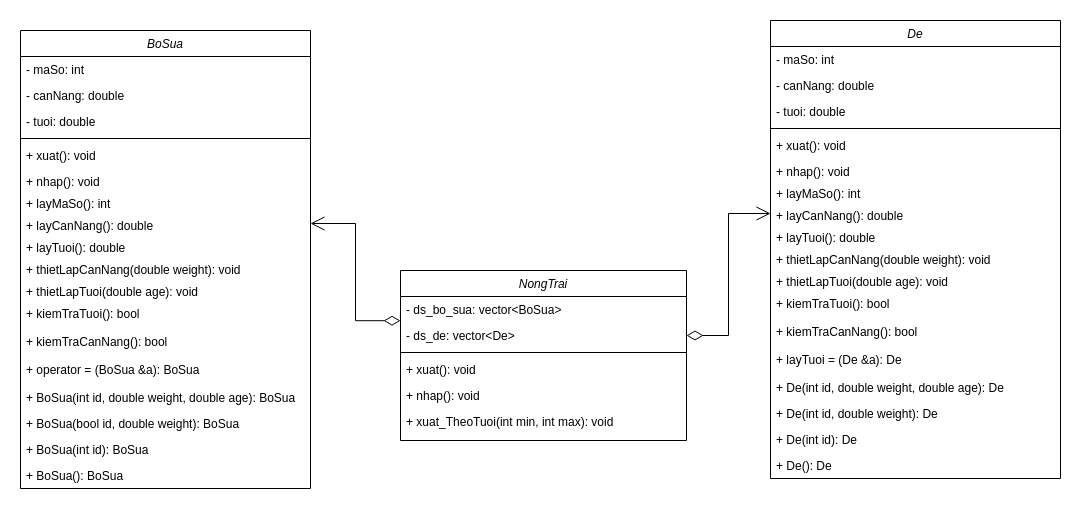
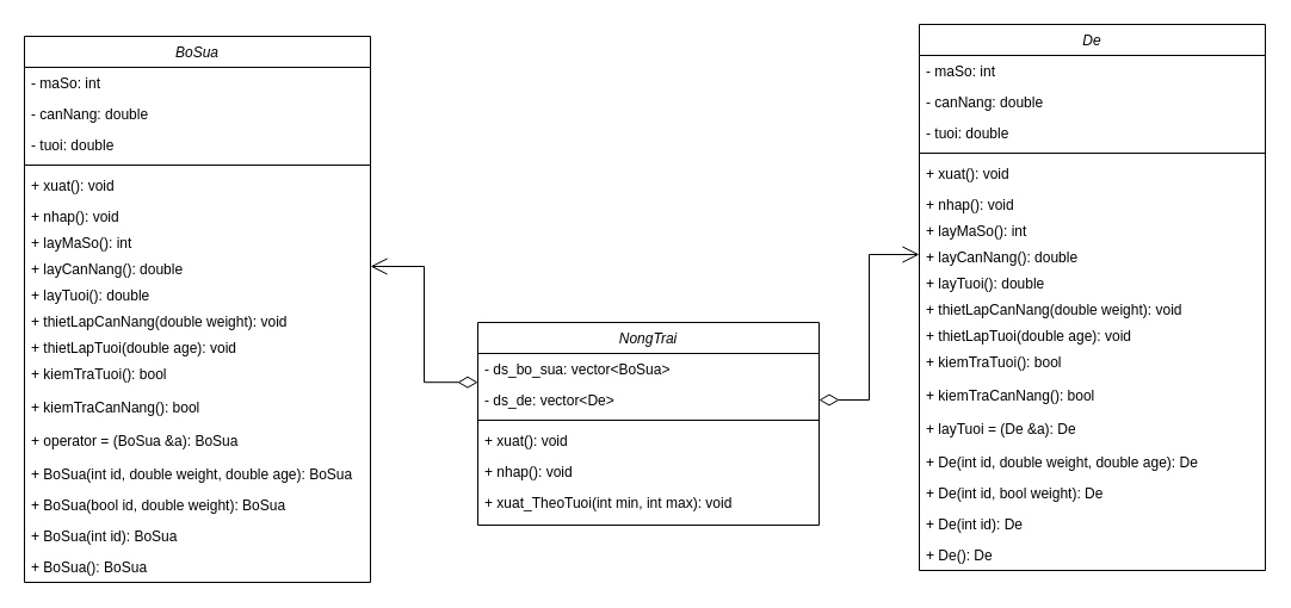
  <mxCell id="0" />
  <mxCell id="1" parent="0" />
  <mxCell id="2" value="BoSua" style="swimlane;fontStyle=2;align=center;verticalAlign=top;childLayout=stackLayout;horizontal=1;startSize=26;horizontalStack=0;resizeParent=1;resizeLast=0;collapsible=1;marginBottom=0;rounded=0;shadow=0;strokeWidth=1;" parent="1" vertex="1"><mxGeometry x="20" y="30" width="290" height="458" as="geometry"><mxRectangle x="230" y="140" width="160" height="26" as="alternateBounds" /></mxGeometry></mxCell>
  <mxCell id="3" value="- maSo: int" style="text;align=left;verticalAlign=top;spacingLeft=4;spacingRight=4;overflow=hidden;rotatable=0;points=[[0,0.5],[1,0.5]];portConstraint=eastwest;" parent="2" vertex="1"><mxGeometry y="26" width="290" height="26" as="geometry" /></mxCell>
  <mxCell id="4" value="- canNang: double" style="text;align=left;verticalAlign=top;spacingLeft=4;spacingRight=4;overflow=hidden;rotatable=0;points=[[0,0.5],[1,0.5]];portConstraint=eastwest;rounded=0;shadow=0;html=0;" parent="2" vertex="1"><mxGeometry y="52" width="290" height="26" as="geometry" /></mxCell>
  <mxCell id="5" value="- tuoi: double" style="text;align=left;verticalAlign=top;spacingLeft=4;spacingRight=4;overflow=hidden;rotatable=0;points=[[0,0.5],[1,0.5]];portConstraint=eastwest;rounded=0;shadow=0;html=0;" parent="2" vertex="1"><mxGeometry y="78" width="290" height="26" as="geometry" /></mxCell>
  <mxCell id="6" value="" style="line;html=1;strokeWidth=1;align=left;verticalAlign=middle;spacingTop=-1;spacingLeft=3;spacingRight=3;rotatable=0;labelPosition=right;points=[];portConstraint=eastwest;" parent="2" vertex="1"><mxGeometry y="104" width="290" height="8" as="geometry" /></mxCell>
  <mxCell id="7" value="+ xuat(): void" style="text;align=left;verticalAlign=top;spacingLeft=4;spacingRight=4;overflow=hidden;rotatable=0;points=[[0,0.5],[1,0.5]];portConstraint=eastwest;" parent="2" vertex="1"><mxGeometry y="112" width="290" height="26" as="geometry" /></mxCell>
  <mxCell id="8" value="+ nhap(): void" style="text;align=left;verticalAlign=top;spacingLeft=4;spacingRight=4;overflow=hidden;rotatable=0;points=[[0,0.5],[1,0.5]];portConstraint=eastwest;" vertex="1" parent="2"><mxGeometry y="138" width="290" height="22" as="geometry" /></mxCell>
  <mxCell id="9" value="+ layMaSo(): int&#10;" style="text;align=left;verticalAlign=top;spacingLeft=4;spacingRight=4;overflow=hidden;rotatable=0;points=[[0,0.5],[1,0.5]];portConstraint=eastwest;" vertex="1" parent="2"><mxGeometry y="160" width="290" height="22" as="geometry" /></mxCell>
  <mxCell id="10" value="+ layCanNang(): double&#10;" style="text;align=left;verticalAlign=top;spacingLeft=4;spacingRight=4;overflow=hidden;rotatable=0;points=[[0,0.5],[1,0.5]];portConstraint=eastwest;" vertex="1" parent="2"><mxGeometry y="182" width="290" height="22" as="geometry" /></mxCell>
  <mxCell id="11" value="+ layTuoi(): double&#10;" style="text;align=left;verticalAlign=top;spacingLeft=4;spacingRight=4;overflow=hidden;rotatable=0;points=[[0,0.5],[1,0.5]];portConstraint=eastwest;" vertex="1" parent="2"><mxGeometry y="204" width="290" height="22" as="geometry" /></mxCell>
  <mxCell id="12" value="+ thietLapCanNang(double weight): void&#10;" style="text;align=left;verticalAlign=top;spacingLeft=4;spacingRight=4;overflow=hidden;rotatable=0;points=[[0,0.5],[1,0.5]];portConstraint=eastwest;" vertex="1" parent="2"><mxGeometry y="226" width="290" height="22" as="geometry" /></mxCell>
  <mxCell id="13" value="+ thietLapTuoi(double age): void&#10;" style="text;align=left;verticalAlign=top;spacingLeft=4;spacingRight=4;overflow=hidden;rotatable=0;points=[[0,0.5],[1,0.5]];portConstraint=eastwest;" vertex="1" parent="2"><mxGeometry y="248" width="290" height="22" as="geometry" /></mxCell>
  <mxCell id="14" value="+ kiemTraTuoi(): bool&#10;" style="text;align=left;verticalAlign=top;spacingLeft=4;spacingRight=4;overflow=hidden;rotatable=0;points=[[0,0.5],[1,0.5]];portConstraint=eastwest;" vertex="1" parent="2"><mxGeometry y="270" width="290" height="28" as="geometry" /></mxCell>
  <mxCell id="15" value="+ kiemTraCanNang(): bool&#10;" style="text;align=left;verticalAlign=top;spacingLeft=4;spacingRight=4;overflow=hidden;rotatable=0;points=[[0,0.5],[1,0.5]];portConstraint=eastwest;" vertex="1" parent="2"><mxGeometry y="298" width="290" height="28" as="geometry" /></mxCell>
  <mxCell id="16" value="+ operator = (BoSua &amp;a): BoSua&#10;" style="text;align=left;verticalAlign=top;spacingLeft=4;spacingRight=4;overflow=hidden;rotatable=0;points=[[0,0.5],[1,0.5]];portConstraint=eastwest;" vertex="1" parent="2"><mxGeometry y="326" width="290" height="28" as="geometry" /></mxCell>
  <mxCell id="17" value="+ BoSua(int id, double weight, double age): BoSua" style="text;align=left;verticalAlign=top;spacingLeft=4;spacingRight=4;overflow=hidden;rotatable=0;points=[[0,0.5],[1,0.5]];portConstraint=eastwest;" vertex="1" parent="2"><mxGeometry y="354" width="290" height="26" as="geometry" /></mxCell>
  <mxCell id="18" value="+ BoSua(bool id, double weight): BoSua" style="text;align=left;verticalAlign=top;spacingLeft=4;spacingRight=4;overflow=hidden;rotatable=0;points=[[0,0.5],[1,0.5]];portConstraint=eastwest;" vertex="1" parent="2"><mxGeometry y="380" width="290" height="26" as="geometry" /></mxCell>
  <mxCell id="19" value="+ BoSua(int id): BoSua" style="text;align=left;verticalAlign=top;spacingLeft=4;spacingRight=4;overflow=hidden;rotatable=0;points=[[0,0.5],[1,0.5]];portConstraint=eastwest;" vertex="1" parent="2"><mxGeometry y="406" width="290" height="26" as="geometry" /></mxCell>
  <mxCell id="20" value="+ BoSua(): BoSua" style="text;align=left;verticalAlign=top;spacingLeft=4;spacingRight=4;overflow=hidden;rotatable=0;points=[[0,0.5],[1,0.5]];portConstraint=eastwest;" vertex="1" parent="2"><mxGeometry y="432" width="290" height="26" as="geometry" /></mxCell>
  <mxCell id="21" value="NongTrai" style="swimlane;fontStyle=2;align=center;verticalAlign=top;childLayout=stackLayout;horizontal=1;startSize=26;horizontalStack=0;resizeParent=1;resizeLast=0;collapsible=1;marginBottom=0;rounded=0;shadow=0;strokeWidth=1;" vertex="1" parent="1"><mxGeometry x="400" y="270" width="286" height="170" as="geometry"><mxRectangle x="230" y="140" width="160" height="26" as="alternateBounds" /></mxGeometry></mxCell>
  <mxCell id="22" value="- ds_bo_sua: vector&lt;BoSua&gt;" style="text;align=left;verticalAlign=top;spacingLeft=4;spacingRight=4;overflow=hidden;rotatable=0;points=[[0,0.5],[1,0.5]];portConstraint=eastwest;" vertex="1" parent="21"><mxGeometry y="26" width="286" height="26" as="geometry" /></mxCell>
  <mxCell id="23" value="- ds_de: vector&lt;De&gt;" style="text;align=left;verticalAlign=top;spacingLeft=4;spacingRight=4;overflow=hidden;rotatable=0;points=[[0,0.5],[1,0.5]];portConstraint=eastwest;rounded=0;shadow=0;html=0;" vertex="1" parent="21"><mxGeometry y="52" width="286" height="26" as="geometry" /></mxCell>
  <mxCell id="24" value="" style="line;html=1;strokeWidth=1;align=left;verticalAlign=middle;spacingTop=-1;spacingLeft=3;spacingRight=3;rotatable=0;labelPosition=right;points=[];portConstraint=eastwest;" vertex="1" parent="21"><mxGeometry y="78" width="286" height="8" as="geometry" /></mxCell>
  <mxCell id="25" value="+ xuat(): void" style="text;align=left;verticalAlign=top;spacingLeft=4;spacingRight=4;overflow=hidden;rotatable=0;points=[[0,0.5],[1,0.5]];portConstraint=eastwest;" vertex="1" parent="21"><mxGeometry y="86" width="286" height="26" as="geometry" /></mxCell>
  <mxCell id="26" value="+ nhap(): void" style="text;align=left;verticalAlign=top;spacingLeft=4;spacingRight=4;overflow=hidden;rotatable=0;points=[[0,0.5],[1,0.5]];portConstraint=eastwest;" vertex="1" parent="21"><mxGeometry y="112" width="286" height="26" as="geometry" /></mxCell>
  <mxCell id="27" value="+ xuat_TheoTuoi(int min, int max): void" style="text;align=left;verticalAlign=top;spacingLeft=4;spacingRight=4;overflow=hidden;rotatable=0;points=[[0,0.5],[1,0.5]];portConstraint=eastwest;" vertex="1" parent="21"><mxGeometry y="138" width="286" height="26" as="geometry" /></mxCell>
  <mxCell id="28" value="De" style="swimlane;fontStyle=2;align=center;verticalAlign=top;childLayout=stackLayout;horizontal=1;startSize=26;horizontalStack=0;resizeParent=1;resizeLast=0;collapsible=1;marginBottom=0;rounded=0;shadow=0;strokeWidth=1;" vertex="1" parent="1"><mxGeometry x="770" y="20" width="290" height="458" as="geometry"><mxRectangle x="230" y="140" width="160" height="26" as="alternateBounds" /></mxGeometry></mxCell>
  <mxCell id="29" value="- maSo: int" style="text;align=left;verticalAlign=top;spacingLeft=4;spacingRight=4;overflow=hidden;rotatable=0;points=[[0,0.5],[1,0.5]];portConstraint=eastwest;" vertex="1" parent="28"><mxGeometry y="26" width="290" height="26" as="geometry" /></mxCell>
  <mxCell id="30" value="- canNang: double" style="text;align=left;verticalAlign=top;spacingLeft=4;spacingRight=4;overflow=hidden;rotatable=0;points=[[0,0.5],[1,0.5]];portConstraint=eastwest;rounded=0;shadow=0;html=0;" vertex="1" parent="28"><mxGeometry y="52" width="290" height="26" as="geometry" /></mxCell>
  <mxCell id="31" value="- tuoi: double" style="text;align=left;verticalAlign=top;spacingLeft=4;spacingRight=4;overflow=hidden;rotatable=0;points=[[0,0.5],[1,0.5]];portConstraint=eastwest;rounded=0;shadow=0;html=0;" vertex="1" parent="28"><mxGeometry y="78" width="290" height="26" as="geometry" /></mxCell>
  <mxCell id="32" value="" style="line;html=1;strokeWidth=1;align=left;verticalAlign=middle;spacingTop=-1;spacingLeft=3;spacingRight=3;rotatable=0;labelPosition=right;points=[];portConstraint=eastwest;" vertex="1" parent="28"><mxGeometry y="104" width="290" height="8" as="geometry" /></mxCell>
  <mxCell id="33" value="+ xuat(): void" style="text;align=left;verticalAlign=top;spacingLeft=4;spacingRight=4;overflow=hidden;rotatable=0;points=[[0,0.5],[1,0.5]];portConstraint=eastwest;" vertex="1" parent="28"><mxGeometry y="112" width="290" height="26" as="geometry" /></mxCell>
  <mxCell id="34" value="+ nhap(): void" style="text;align=left;verticalAlign=top;spacingLeft=4;spacingRight=4;overflow=hidden;rotatable=0;points=[[0,0.5],[1,0.5]];portConstraint=eastwest;" vertex="1" parent="28"><mxGeometry y="138" width="290" height="22" as="geometry" /></mxCell>
  <mxCell id="35" value="+ layMaSo(): int&#10;" style="text;align=left;verticalAlign=top;spacingLeft=4;spacingRight=4;overflow=hidden;rotatable=0;points=[[0,0.5],[1,0.5]];portConstraint=eastwest;" vertex="1" parent="28"><mxGeometry y="160" width="290" height="22" as="geometry" /></mxCell>
  <mxCell id="36" value="+ layCanNang(): double&#10;" style="text;align=left;verticalAlign=top;spacingLeft=4;spacingRight=4;overflow=hidden;rotatable=0;points=[[0,0.5],[1,0.5]];portConstraint=eastwest;" vertex="1" parent="28"><mxGeometry y="182" width="290" height="22" as="geometry" /></mxCell>
  <mxCell id="37" value="+ layTuoi(): double&#10;" style="text;align=left;verticalAlign=top;spacingLeft=4;spacingRight=4;overflow=hidden;rotatable=0;points=[[0,0.5],[1,0.5]];portConstraint=eastwest;" vertex="1" parent="28"><mxGeometry y="204" width="290" height="22" as="geometry" /></mxCell>
  <mxCell id="38" value="+ thietLapCanNang(double weight): void&#10;" style="text;align=left;verticalAlign=top;spacingLeft=4;spacingRight=4;overflow=hidden;rotatable=0;points=[[0,0.5],[1,0.5]];portConstraint=eastwest;" vertex="1" parent="28"><mxGeometry y="226" width="290" height="22" as="geometry" /></mxCell>
  <mxCell id="39" value="+ thietLapTuoi(double age): void&#10;" style="text;align=left;verticalAlign=top;spacingLeft=4;spacingRight=4;overflow=hidden;rotatable=0;points=[[0,0.5],[1,0.5]];portConstraint=eastwest;" vertex="1" parent="28"><mxGeometry y="248" width="290" height="22" as="geometry" /></mxCell>
  <mxCell id="40" value="+ kiemTraTuoi(): bool&#10;" style="text;align=left;verticalAlign=top;spacingLeft=4;spacingRight=4;overflow=hidden;rotatable=0;points=[[0,0.5],[1,0.5]];portConstraint=eastwest;" vertex="1" parent="28"><mxGeometry y="270" width="290" height="28" as="geometry" /></mxCell>
  <mxCell id="41" value="+ kiemTraCanNang(): bool&#10;" style="text;align=left;verticalAlign=top;spacingLeft=4;spacingRight=4;overflow=hidden;rotatable=0;points=[[0,0.5],[1,0.5]];portConstraint=eastwest;" vertex="1" parent="28"><mxGeometry y="298" width="290" height="28" as="geometry" /></mxCell>
  <mxCell id="42" value="+ layTuoi = (De &amp;a): De&#10;" style="text;align=left;verticalAlign=top;spacingLeft=4;spacingRight=4;overflow=hidden;rotatable=0;points=[[0,0.5],[1,0.5]];portConstraint=eastwest;" vertex="1" parent="28"><mxGeometry y="326" width="290" height="28" as="geometry" /></mxCell>
  <mxCell id="43" value="+ De(int id, double weight, double age): De" style="text;align=left;verticalAlign=top;spacingLeft=4;spacingRight=4;overflow=hidden;rotatable=0;points=[[0,0.5],[1,0.5]];portConstraint=eastwest;" vertex="1" parent="28"><mxGeometry y="354" width="290" height="26" as="geometry" /></mxCell>
- <mxCell id="44" value="+ De(int id, double weight): De" style="text;align=left;verticalAlign=top;spacingLeft=4;spacingRight=4;overflow=hidden;rotatable=0;points=[[0,0.5],[1,0.5]];portConstraint=eastwest;" vertex="1" parent="28"><mxGeometry y="380" width="290" height="26" as="geometry" /></mxCell>
+ <mxCell id="44" value="+ De(int id, bool weight): De" style="text;align=left;verticalAlign=top;spacingLeft=4;spacingRight=4;overflow=hidden;rotatable=0;points=[[0,0.5],[1,0.5]];portConstraint=eastwest;" vertex="1" parent="28"><mxGeometry y="380" width="290" height="26" as="geometry" /></mxCell>
  <mxCell id="45" value="+ De(int id): De" style="text;align=left;verticalAlign=top;spacingLeft=4;spacingRight=4;overflow=hidden;rotatable=0;points=[[0,0.5],[1,0.5]];portConstraint=eastwest;" vertex="1" parent="28"><mxGeometry y="406" width="290" height="26" as="geometry" /></mxCell>
  <mxCell id="46" value="+ De(): De" style="text;align=left;verticalAlign=top;spacingLeft=4;spacingRight=4;overflow=hidden;rotatable=0;points=[[0,0.5],[1,0.5]];portConstraint=eastwest;" vertex="1" parent="28"><mxGeometry y="432" width="290" height="26" as="geometry" /></mxCell>
  <mxCell id="47" value="" style="endArrow=open;html=1;endSize=12;startArrow=diamondThin;startSize=14;startFill=0;edgeStyle=orthogonalEdgeStyle;align=left;verticalAlign=bottom;rounded=0;entryX=0;entryY=0.5;entryDx=0;entryDy=0;" edge="1" parent="1" source="23" target="36"><mxGeometry x="-1" y="3" relative="1" as="geometry"><mxPoint x="490" y="190" as="sourcePoint" /><mxPoint x="650" y="190" as="targetPoint" /></mxGeometry></mxCell>
  <mxCell id="48" value="" style="endArrow=open;html=1;endSize=12;startArrow=diamondThin;startSize=14;startFill=0;edgeStyle=orthogonalEdgeStyle;align=left;verticalAlign=bottom;rounded=0;exitX=0;exitY=0.931;exitDx=0;exitDy=0;exitPerimeter=0;entryX=1;entryY=0.5;entryDx=0;entryDy=0;" edge="1" parent="1" source="22" target="10"><mxGeometry x="-1" y="3" relative="1" as="geometry"><mxPoint x="420" y="370" as="sourcePoint" /><mxPoint x="370" y="290" as="targetPoint" /></mxGeometry></mxCell>
